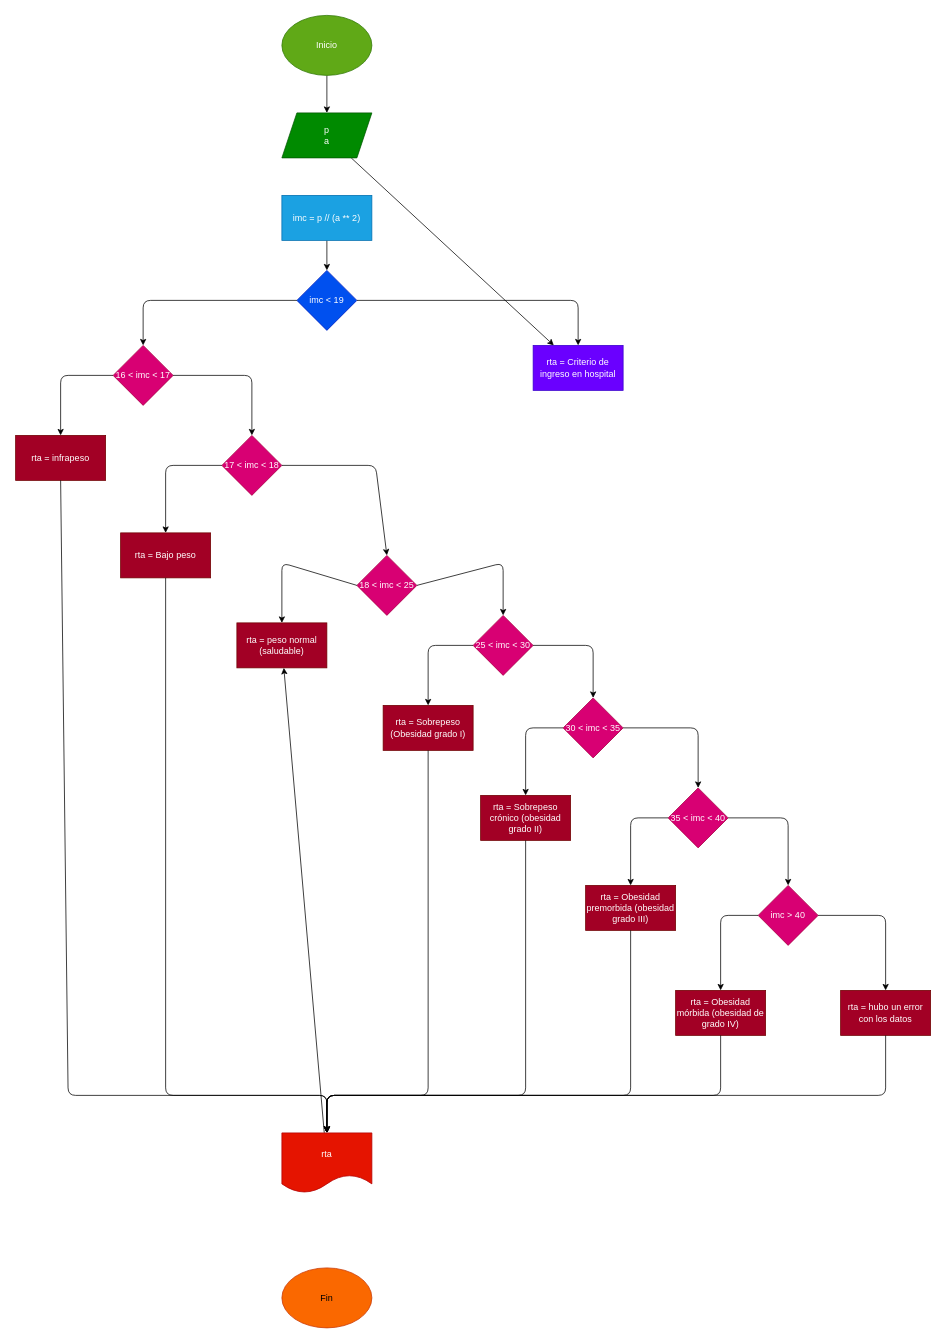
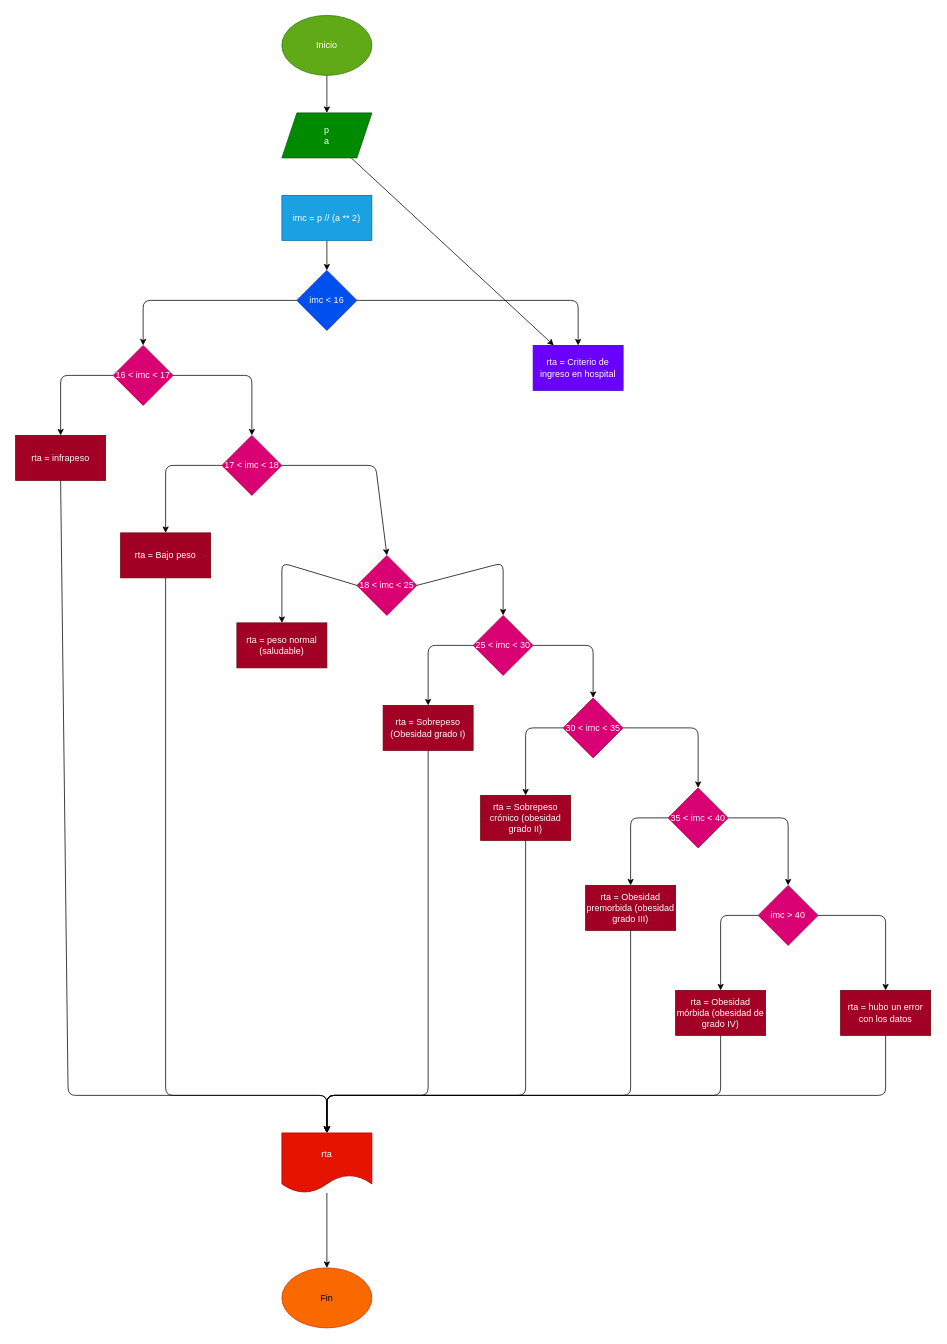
  <mxCell id="0" />
  <mxCell id="1" parent="0" />
  <mxCell id="2" value="" style="edgeStyle=none;html=1;" parent="1" source="3" target="5" edge="1"><mxGeometry relative="1" as="geometry" /></mxCell>
  <mxCell id="3" value="Inicio" style="ellipse;whiteSpace=wrap;html=1;fillColor=#60a917;fontColor=#ffffff;strokeColor=#2D7600;" parent="1" vertex="1"><mxGeometry x="375" width="120" height="80" as="geometry" y="20" /></mxCell>
  <mxCell id="4" value="" style="edgeStyle=none;html=1;" parent="1" source="5" target="9" edge="1"><mxGeometry relative="1" as="geometry" /></mxCell>
  <mxCell id="5" value="p&lt;br&gt;a" style="shape=parallelogram;perimeter=parallelogramPerimeter;whiteSpace=wrap;html=1;fixedSize=1;fillColor=#008a00;fontColor=#ffffff;strokeColor=#005700;" parent="1" vertex="1"><mxGeometry x="375" y="150" width="120" height="60" as="geometry" /></mxCell>
- <mxCell id="6" value="imc &amp;lt; 19" style="rhombus;whiteSpace=wrap;html=1;fillColor=#0050ef;fontColor=#ffffff;strokeColor=#001DBC;" parent="1" vertex="1"><mxGeometry x="395" y="360" width="80" height="80" as="geometry" /></mxCell>
+ <mxCell id="6" value="imc &amp;lt; 16" style="rhombus;whiteSpace=wrap;html=1;fillColor=#0050ef;fontColor=#ffffff;strokeColor=#001DBC;" parent="1" vertex="1"><mxGeometry x="395" y="360" width="80" height="80" as="geometry" /></mxCell>
  <mxCell id="7" value="" style="edgeStyle=none;html=1;" parent="1" source="8" target="6" edge="1"><mxGeometry relative="1" as="geometry" /></mxCell>
  <mxCell id="8" value="imc = p // (a ** 2)" style="rounded=0;whiteSpace=wrap;html=1;fillColor=#1ba1e2;fontColor=#ffffff;strokeColor=#006EAF;" parent="1" vertex="1"><mxGeometry x="375" y="260" width="120" height="60" as="geometry" /></mxCell>
  <mxCell id="9" value="rta = Criterio de ingreso en hospital" style="rounded=0;whiteSpace=wrap;html=1;fillColor=#6a00ff;fontColor=#ffffff;strokeColor=#3700CC;" parent="1" vertex="1"><mxGeometry x="710" y="460" width="120" height="60" as="geometry" /></mxCell>
  <mxCell id="10" value="16 &lt; imc &lt; 17" style="rhombus;whiteSpace=wrap;html=1;fillColor=#d80073;fontColor=#ffffff;strokeColor=#A50040;" parent="1" vertex="1"><mxGeometry x="150" y="460" width="80" height="80" as="geometry" /></mxCell>
  <mxCell id="11" value="rta = infrapeso" style="rounded=0;whiteSpace=wrap;html=1;fillColor=#a20025;fontColor=#ffffff;strokeColor=#6F0000;" parent="1" vertex="1"><mxGeometry x="20" y="580" width="120" height="60" as="geometry" /></mxCell>
  <mxCell id="12" value="17 &amp;lt; imc &amp;lt; 18" style="rhombus;whiteSpace=wrap;html=1;fillColor=#d80073;fontColor=#ffffff;strokeColor=#A50040;" parent="1" vertex="1"><mxGeometry x="295" y="580" width="80" height="80" as="geometry" /></mxCell>
  <mxCell id="13" value="rta = Bajo peso" style="rounded=0;whiteSpace=wrap;html=1;fillColor=#a20025;fontColor=#ffffff;strokeColor=#6F0000;" parent="1" vertex="1"><mxGeometry x="160" y="710" width="120" height="60" as="geometry" /></mxCell>
  <mxCell id="14" value="18 &amp;lt; imc &amp;lt; 25" style="rhombus;whiteSpace=wrap;html=1;fillColor=#d80073;fontColor=#ffffff;strokeColor=#A50040;" parent="1" vertex="1"><mxGeometry x="475" y="740" width="80" height="80" as="geometry" /></mxCell>
  <mxCell id="15" value="25 &amp;lt; imc &amp;lt; 30" style="rhombus;whiteSpace=wrap;html=1;fillColor=#d80073;fontColor=#ffffff;strokeColor=#A50040;" parent="1" vertex="1"><mxGeometry x="630" y="820" width="80" height="80" as="geometry" /></mxCell>
  <mxCell id="16" value="rta = peso normal (saludable)" style="rounded=0;whiteSpace=wrap;html=1;fillColor=#a20025;fontColor=#ffffff;strokeColor=#6F0000;" parent="1" vertex="1"><mxGeometry x="315" y="830" width="120" height="60" as="geometry" /></mxCell>
  <mxCell id="17" value="rta = Sobrepeso (Obesidad grado I)" style="rounded=0;whiteSpace=wrap;html=1;fillColor=#a20025;fontColor=#ffffff;strokeColor=#6F0000;" parent="1" vertex="1"><mxGeometry x="510" y="940" width="120" height="60" as="geometry" /></mxCell>
  <mxCell id="18" value="30 &amp;lt; imc &amp;lt; 35" style="rhombus;whiteSpace=wrap;html=1;fillColor=#d80073;fontColor=#ffffff;strokeColor=#A50040;" parent="1" vertex="1"><mxGeometry x="750" y="930" width="80" height="80" as="geometry" /></mxCell>
  <mxCell id="19" value="rta = Sobrepeso crónico (obesidad grado II)" style="rounded=0;whiteSpace=wrap;html=1;fillColor=#a20025;fontColor=#ffffff;strokeColor=#6F0000;" parent="1" vertex="1"><mxGeometry x="640" y="1060" width="120" height="60" as="geometry" /></mxCell>
  <mxCell id="20" value="35 &amp;lt; imc &amp;lt; 40" style="rhombus;whiteSpace=wrap;html=1;fillColor=#d80073;fontColor=#ffffff;strokeColor=#A50040;" parent="1" vertex="1"><mxGeometry x="890" y="1050" width="80" height="80" as="geometry" /></mxCell>
  <mxCell id="21" value="rta = Obesidad premorbida (obesidad grado III)" style="rounded=0;whiteSpace=wrap;html=1;fillColor=#a20025;fontColor=#ffffff;strokeColor=#6F0000;" parent="1" vertex="1"><mxGeometry x="780" y="1180" width="120" height="60" as="geometry" /></mxCell>
  <mxCell id="22" value="imc &amp;gt; 40" style="rhombus;whiteSpace=wrap;html=1;fillColor=#d80073;fontColor=#ffffff;strokeColor=#A50040;" parent="1" vertex="1"><mxGeometry x="1010" y="1180" width="80" height="80" as="geometry" /></mxCell>
  <mxCell id="23" value="rta = Obesidad mórbida (obesidad de grado IV)" style="rounded=0;whiteSpace=wrap;html=1;fillColor=#a20025;fontColor=#ffffff;strokeColor=#6F0000;" parent="1" vertex="1"><mxGeometry x="900" y="1320" width="120" height="60" as="geometry" /></mxCell>
  <mxCell id="24" value="rta = hubo un error con los datos" style="rounded=0;whiteSpace=wrap;html=1;fillColor=#a20025;fontColor=#ffffff;strokeColor=#6F0000;" parent="1" vertex="1"><mxGeometry x="1120" y="1320" width="120" height="60" as="geometry" /></mxCell>
- <mxCell id="25" value="" style="edgeStyle=none;html=1;" parent="1" source="26" target="16" edge="1"><mxGeometry relative="1" as="geometry" /></mxCell>
+ <mxCell id="25" value="" style="edgeStyle=none;html=1;" parent="1" source="26" target="27" edge="1"><mxGeometry relative="1" as="geometry" /></mxCell>
  <mxCell id="26" value="rta" style="shape=document;whiteSpace=wrap;html=1;boundedLbl=1;fillColor=#e51400;fontColor=#ffffff;strokeColor=#B20000;" parent="1" vertex="1"><mxGeometry x="375" y="1510" width="120" height="80" as="geometry" /></mxCell>
  <mxCell id="27" value="Fin" style="ellipse;whiteSpace=wrap;html=1;fillColor=#fa6800;fontColor=#000000;strokeColor=#C73500;" parent="1" vertex="1"><mxGeometry x="375" y="1690" width="120" height="80" as="geometry" /></mxCell>
  <mxCell id="28" value="" style="endArrow=classic;html=1;exitX=0;exitY=0.5;exitDx=0;exitDy=0;entryX=0.5;entryY=0;entryDx=0;entryDy=0;" parent="1" source="6" target="10" edge="1"><mxGeometry width="50" height="50" relative="1" as="geometry"><mxPoint x="270" y="540" as="sourcePoint" /><mxPoint x="320" y="490" as="targetPoint" /><Array as="points"><mxPoint x="190" y="400" /></Array></mxGeometry></mxCell>
  <mxCell id="29" value="" style="endArrow=classic;html=1;exitX=1;exitY=0.5;exitDx=0;exitDy=0;entryX=0.5;entryY=0;entryDx=0;entryDy=0;" parent="1" source="6" target="9" edge="1"><mxGeometry width="50" height="50" relative="1" as="geometry"><mxPoint x="510" y="530" as="sourcePoint" /><mxPoint x="560" y="480" as="targetPoint" /><Array as="points"><mxPoint x="770" y="400" /></Array></mxGeometry></mxCell>
  <mxCell id="30" value="" style="endArrow=classic;html=1;exitX=0;exitY=0.5;exitDx=0;exitDy=0;entryX=0.5;entryY=0;entryDx=0;entryDy=0;" parent="1" source="10" target="11" edge="1"><mxGeometry width="50" height="50" relative="1" as="geometry"><mxPoint x="230" y="630" as="sourcePoint" /><mxPoint x="280" y="580" as="targetPoint" /><Array as="points"><mxPoint x="80" y="500" /></Array></mxGeometry></mxCell>
  <mxCell id="31" value="" style="endArrow=classic;html=1;exitX=1;exitY=0.5;exitDx=0;exitDy=0;entryX=0.5;entryY=0;entryDx=0;entryDy=0;" parent="1" source="10" target="12" edge="1"><mxGeometry width="50" height="50" relative="1" as="geometry"><mxPoint x="220" y="690" as="sourcePoint" /><mxPoint x="270" y="640" as="targetPoint" /><Array as="points"><mxPoint x="335" y="500" /></Array></mxGeometry></mxCell>
  <mxCell id="32" value="" style="endArrow=classic;html=1;exitX=0;exitY=0.5;exitDx=0;exitDy=0;entryX=0.5;entryY=0;entryDx=0;entryDy=0;" parent="1" source="12" target="13" edge="1"><mxGeometry width="50" height="50" relative="1" as="geometry"><mxPoint x="140" y="720" as="sourcePoint" /><mxPoint x="190" y="670" as="targetPoint" /><Array as="points"><mxPoint x="220" y="620" /></Array></mxGeometry></mxCell>
  <mxCell id="33" value="" style="endArrow=classic;html=1;exitX=1;exitY=0.5;exitDx=0;exitDy=0;entryX=0.5;entryY=0;entryDx=0;entryDy=0;" parent="1" source="12" target="14" edge="1"><mxGeometry width="50" height="50" relative="1" as="geometry"><mxPoint x="400" y="700" as="sourcePoint" /><mxPoint x="450" y="650" as="targetPoint" /><Array as="points"><mxPoint x="500" y="620" /></Array></mxGeometry></mxCell>
  <mxCell id="34" value="" style="endArrow=classic;html=1;exitX=0;exitY=0.5;exitDx=0;exitDy=0;entryX=0.5;entryY=0;entryDx=0;entryDy=0;" parent="1" source="14" target="16" edge="1"><mxGeometry width="50" height="50" relative="1" as="geometry"><mxPoint x="340" y="820" as="sourcePoint" /><mxPoint x="390" y="770" as="targetPoint" /><Array as="points"><mxPoint x="375" y="750" /></Array></mxGeometry></mxCell>
  <mxCell id="35" value="" style="endArrow=classic;html=1;exitX=1;exitY=0.5;exitDx=0;exitDy=0;entryX=0.5;entryY=0;entryDx=0;entryDy=0;" parent="1" source="14" target="15" edge="1"><mxGeometry width="50" height="50" relative="1" as="geometry"><mxPoint x="560" y="870" as="sourcePoint" /><mxPoint x="610" y="820" as="targetPoint" /><Array as="points"><mxPoint x="670" y="750" /></Array></mxGeometry></mxCell>
  <mxCell id="36" value="" style="endArrow=classic;html=1;exitX=0;exitY=0.5;exitDx=0;exitDy=0;entryX=0.5;entryY=0;entryDx=0;entryDy=0;" parent="1" source="15" target="17" edge="1"><mxGeometry width="50" height="50" relative="1" as="geometry"><mxPoint x="500" y="930" as="sourcePoint" /><mxPoint x="550" y="880" as="targetPoint" /><Array as="points"><mxPoint x="570" y="860" /></Array></mxGeometry></mxCell>
  <mxCell id="37" value="" style="endArrow=classic;html=1;exitX=1;exitY=0.5;exitDx=0;exitDy=0;entryX=0.5;entryY=0;entryDx=0;entryDy=0;" parent="1" source="15" target="18" edge="1"><mxGeometry width="50" height="50" relative="1" as="geometry"><mxPoint x="800" y="900" as="sourcePoint" /><mxPoint x="850" y="850" as="targetPoint" /><Array as="points"><mxPoint x="790" y="860" /></Array></mxGeometry></mxCell>
  <mxCell id="38" value="" style="endArrow=classic;html=1;exitX=0;exitY=0.5;exitDx=0;exitDy=0;entryX=0.5;entryY=0;entryDx=0;entryDy=0;" parent="1" source="18" target="19" edge="1"><mxGeometry width="50" height="50" relative="1" as="geometry"><mxPoint x="650" y="1030" as="sourcePoint" /><mxPoint x="700" y="980" as="targetPoint" /><Array as="points"><mxPoint x="700" y="970" /></Array></mxGeometry></mxCell>
  <mxCell id="39" value="" style="endArrow=classic;html=1;exitX=1;exitY=0.5;exitDx=0;exitDy=0;entryX=0.5;entryY=0;entryDx=0;entryDy=0;" parent="1" source="18" target="20" edge="1"><mxGeometry width="50" height="50" relative="1" as="geometry"><mxPoint x="890" y="1030" as="sourcePoint" /><mxPoint x="940" y="980" as="targetPoint" /><Array as="points"><mxPoint x="930" y="970" /></Array></mxGeometry></mxCell>
  <mxCell id="40" value="" style="endArrow=classic;html=1;exitX=0;exitY=0.5;exitDx=0;exitDy=0;entryX=0.5;entryY=0;entryDx=0;entryDy=0;" parent="1" source="20" target="21" edge="1"><mxGeometry width="50" height="50" relative="1" as="geometry"><mxPoint x="810" y="1150" as="sourcePoint" /><mxPoint x="860" y="1100" as="targetPoint" /><Array as="points"><mxPoint x="840" y="1090" /></Array></mxGeometry></mxCell>
  <mxCell id="41" value="" style="endArrow=classic;html=1;exitX=1;exitY=0.5;exitDx=0;exitDy=0;entryX=0.5;entryY=0;entryDx=0;entryDy=0;" parent="1" source="20" target="22" edge="1"><mxGeometry width="50" height="50" relative="1" as="geometry"><mxPoint x="1000" y="1170" as="sourcePoint" /><mxPoint x="1050" y="1120" as="targetPoint" /><Array as="points"><mxPoint x="1050" y="1090" /></Array></mxGeometry></mxCell>
  <mxCell id="42" value="" style="endArrow=classic;html=1;exitX=0;exitY=0.5;exitDx=0;exitDy=0;entryX=0.5;entryY=0;entryDx=0;entryDy=0;" parent="1" source="22" target="23" edge="1"><mxGeometry width="50" height="50" relative="1" as="geometry"><mxPoint x="920" y="1310" as="sourcePoint" /><mxPoint x="970" y="1260" as="targetPoint" /><Array as="points"><mxPoint x="960" y="1220" /></Array></mxGeometry></mxCell>
  <mxCell id="43" value="" style="endArrow=classic;html=1;exitX=1;exitY=0.5;exitDx=0;exitDy=0;entryX=0.5;entryY=0;entryDx=0;entryDy=0;" parent="1" source="22" target="24" edge="1"><mxGeometry width="50" height="50" relative="1" as="geometry"><mxPoint x="1120" y="1290" as="sourcePoint" /><mxPoint x="1170" y="1240" as="targetPoint" /><Array as="points"><mxPoint x="1180" y="1220" /></Array></mxGeometry></mxCell>
  <mxCell id="44" value="" style="endArrow=classic;html=1;exitX=0.5;exitY=1;exitDx=0;exitDy=0;entryX=0.5;entryY=0;entryDx=0;entryDy=0;" parent="1" source="11" target="26" edge="1"><mxGeometry width="50" height="50" relative="1" as="geometry"><mxPoint x="210" y="960" as="sourcePoint" /><mxPoint x="260" y="910" as="targetPoint" /><Array as="points"><mxPoint x="90" y="1460" /><mxPoint x="435" y="1460" /></Array></mxGeometry></mxCell>
  <mxCell id="45" value="" style="endArrow=classic;html=1;exitX=0.5;exitY=1;exitDx=0;exitDy=0;entryX=0.5;entryY=0;entryDx=0;entryDy=0;" parent="1" source="13" target="26" edge="1"><mxGeometry width="50" height="50" relative="1" as="geometry"><mxPoint x="230" y="1180" as="sourcePoint" /><mxPoint x="280" y="1130" as="targetPoint" /><Array as="points"><mxPoint x="220" y="1460" /><mxPoint x="435" y="1460" /></Array></mxGeometry></mxCell>
  <mxCell id="46" value="" style="endArrow=classic;html=1;exitX=0.5;exitY=1;exitDx=0;exitDy=0;entryX=0.5;entryY=0;entryDx=0;entryDy=0;" parent="1" source="17" target="26" edge="1"><mxGeometry width="50" height="50" relative="1" as="geometry"><mxPoint x="570" y="1330" as="sourcePoint" /><mxPoint x="620" y="1280" as="targetPoint" /><Array as="points"><mxPoint x="570" y="1460" /><mxPoint x="435" y="1460" /></Array></mxGeometry></mxCell>
  <mxCell id="47" value="" style="endArrow=classic;html=1;exitX=0.5;exitY=1;exitDx=0;exitDy=0;entryX=0.5;entryY=0;entryDx=0;entryDy=0;" parent="1" source="19" target="26" edge="1"><mxGeometry width="50" height="50" relative="1" as="geometry"><mxPoint x="720" y="1400" as="sourcePoint" /><mxPoint x="770" y="1350" as="targetPoint" /><Array as="points"><mxPoint x="700" y="1460" /><mxPoint x="435" y="1460" /></Array></mxGeometry></mxCell>
  <mxCell id="48" value="" style="endArrow=classic;html=1;exitX=0.5;exitY=1;exitDx=0;exitDy=0;entryX=0.5;entryY=0;entryDx=0;entryDy=0;" parent="1" source="21" target="26" edge="1"><mxGeometry width="50" height="50" relative="1" as="geometry"><mxPoint x="790" y="1460" as="sourcePoint" /><mxPoint x="840" y="1410" as="targetPoint" /><Array as="points"><mxPoint x="840" y="1460" /><mxPoint x="435" y="1460" /></Array></mxGeometry></mxCell>
  <mxCell id="49" value="" style="endArrow=classic;html=1;exitX=0.5;exitY=1;exitDx=0;exitDy=0;entryX=0.5;entryY=0;entryDx=0;entryDy=0;" parent="1" source="23" target="26" edge="1"><mxGeometry width="50" height="50" relative="1" as="geometry"><mxPoint x="970" y="1540" as="sourcePoint" /><mxPoint x="1020" y="1490" as="targetPoint" /><Array as="points"><mxPoint x="960" y="1460" /><mxPoint x="435" y="1460" /></Array></mxGeometry></mxCell>
  <mxCell id="50" value="" style="endArrow=classic;html=1;exitX=0.5;exitY=1;exitDx=0;exitDy=0;entryX=0.5;entryY=0;entryDx=0;entryDy=0;" parent="1" source="24" target="26" edge="1"><mxGeometry width="50" height="50" relative="1" as="geometry"><mxPoint x="1160" y="1580" as="sourcePoint" /><mxPoint x="1210" y="1530" as="targetPoint" /><Array as="points"><mxPoint x="1180" y="1460" /><mxPoint x="435" y="1460" /></Array></mxGeometry></mxCell>
